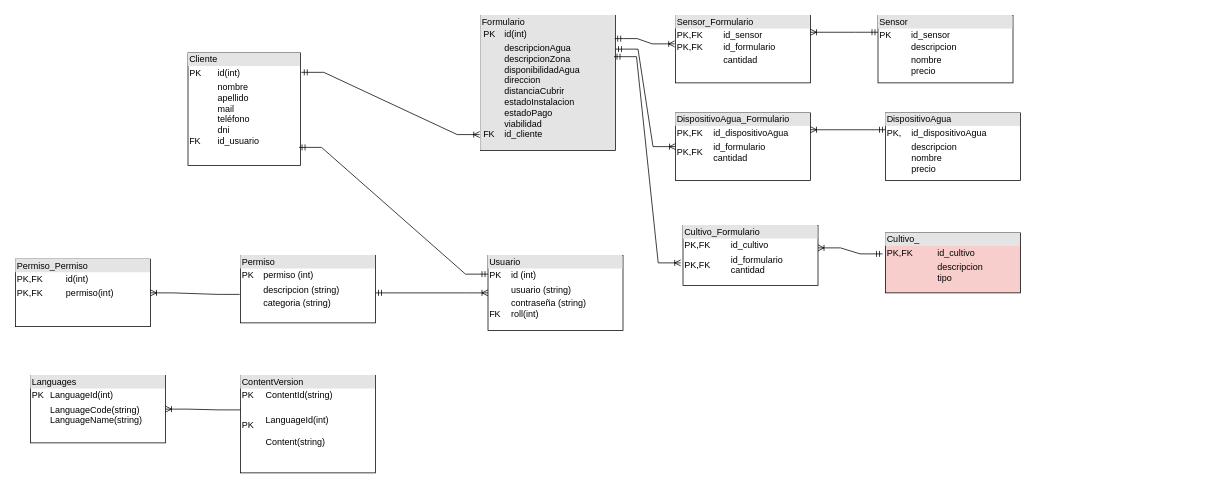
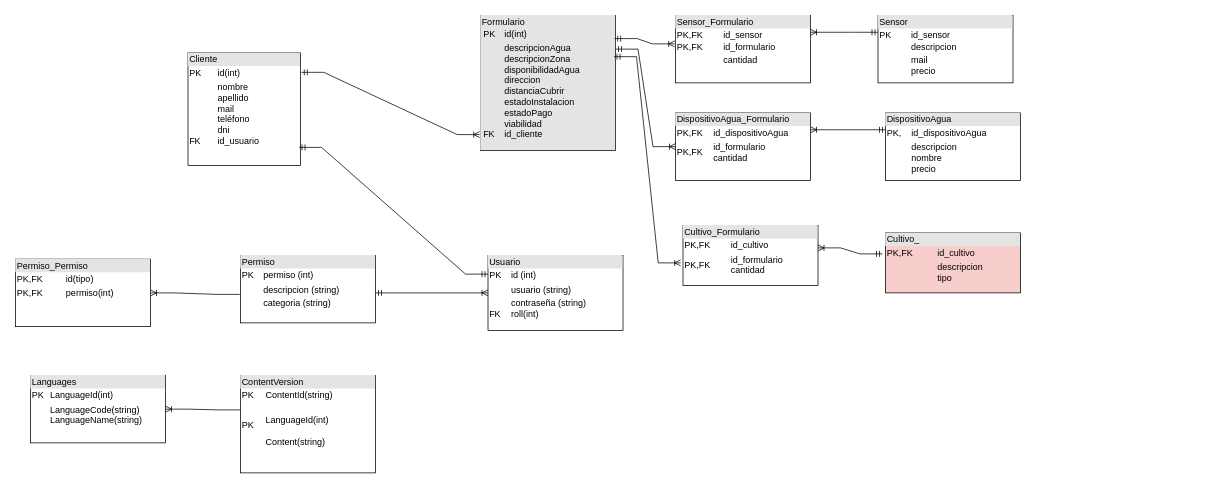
  <mxCell id="0" />
  <mxCell id="1" parent="0" />
  <mxCell id="2" value="&lt;div style=&quot;box-sizing:border-box;width:100%;background:#e4e4e4;padding:2px;&quot;&gt;Usuario&lt;/div&gt;&lt;table style=&quot;width:100%;font-size:1em;&quot; cellpadding=&quot;2&quot; cellspacing=&quot;0&quot;&gt;&lt;tbody&gt;&lt;tr&gt;&lt;td&gt;PK&lt;/td&gt;&lt;td&gt;id (int)&lt;/td&gt;&lt;/tr&gt;&lt;tr&gt;&lt;td&gt;&lt;br&gt;&lt;/td&gt;&lt;td&gt;usuario (string)&lt;/td&gt;&lt;/tr&gt;&lt;tr&gt;&lt;td&gt;&lt;br&gt;FK&lt;/td&gt;&lt;td&gt;contraseña (string)&lt;br&gt;roll(int)&lt;/td&gt;&lt;/tr&gt;&lt;/tbody&gt;&lt;/table&gt;" style="verticalAlign=top;align=left;overflow=fill;html=1;whiteSpace=wrap;" parent="1" vertex="1"><mxGeometry x="650" y="340" width="180" height="100" as="geometry" /></mxCell>
  <mxCell id="3" value="&lt;div style=&quot;box-sizing:border-box;width:100%;background:#e4e4e4;padding:2px;&quot;&gt;Permiso&lt;/div&gt;&lt;table style=&quot;width:100%;font-size:1em;&quot; cellpadding=&quot;2&quot; cellspacing=&quot;0&quot;&gt;&lt;tbody&gt;&lt;tr&gt;&lt;td&gt;PK&lt;/td&gt;&lt;td&gt;permiso (int)&lt;/td&gt;&lt;/tr&gt;&lt;tr&gt;&lt;td&gt;&lt;br&gt;&lt;/td&gt;&lt;td&gt;descripcion (string)&lt;/td&gt;&lt;/tr&gt;&lt;tr&gt;&lt;td&gt;&lt;br&gt;&lt;br&gt;&lt;/td&gt;&lt;td&gt;categoria (string)&lt;br&gt;&lt;br&gt;&lt;/td&gt;&lt;/tr&gt;&lt;/tbody&gt;&lt;/table&gt;" style="verticalAlign=top;align=left;overflow=fill;html=1;whiteSpace=wrap;" parent="1" vertex="1"><mxGeometry x="320" y="340" width="180" height="90" as="geometry" /></mxCell>
  <mxCell id="4" value="" style="edgeStyle=entityRelationEdgeStyle;fontSize=12;html=1;endArrow=ERoneToMany;startArrow=ERmandOne;rounded=0;entryX=0;entryY=0.5;entryDx=0;entryDy=0;" parent="1" target="2" edge="1"><mxGeometry width="100" height="100" relative="1" as="geometry"><mxPoint x="500" y="390" as="sourcePoint" /><mxPoint x="620" y="400" as="targetPoint" /></mxGeometry></mxCell>
- <mxCell id="5" value="&lt;div style=&quot;box-sizing:border-box;width:100%;background:#e4e4e4;padding:2px;&quot;&gt;Permiso_Permiso&lt;/div&gt;&lt;table style=&quot;width:100%;font-size:1em;&quot; cellpadding=&quot;2&quot; cellspacing=&quot;0&quot;&gt;&lt;tbody&gt;&lt;tr&gt;&lt;td&gt;PK,FK&lt;/td&gt;&lt;td&gt;id(int)&lt;/td&gt;&lt;/tr&gt;&lt;tr&gt;&lt;td&gt;PK,FK&lt;/td&gt;&lt;td&gt;permiso(int)&lt;/td&gt;&lt;/tr&gt;&lt;tr&gt;&lt;td&gt;&lt;br&gt;&lt;br&gt;&lt;/td&gt;&lt;td&gt;&lt;br&gt;&lt;br&gt;&lt;/td&gt;&lt;/tr&gt;&lt;/tbody&gt;&lt;/table&gt;" style="verticalAlign=top;align=left;overflow=fill;html=1;whiteSpace=wrap;" parent="1" vertex="1"><mxGeometry x="20" y="345" width="180" height="90" as="geometry" /></mxCell>
+ <mxCell id="5" value="&lt;div style=&quot;box-sizing:border-box;width:100%;background:#e4e4e4;padding:2px;&quot;&gt;Permiso_Permiso&lt;/div&gt;&lt;table style=&quot;width:100%;font-size:1em;&quot; cellpadding=&quot;2&quot; cellspacing=&quot;0&quot;&gt;&lt;tbody&gt;&lt;tr&gt;&lt;td&gt;PK,FK&lt;/td&gt;&lt;td&gt;id(tipo)&lt;/td&gt;&lt;/tr&gt;&lt;tr&gt;&lt;td&gt;PK,FK&lt;/td&gt;&lt;td&gt;permiso(int)&lt;/td&gt;&lt;/tr&gt;&lt;tr&gt;&lt;td&gt;&lt;br&gt;&lt;br&gt;&lt;/td&gt;&lt;td&gt;&lt;br&gt;&lt;br&gt;&lt;/td&gt;&lt;/tr&gt;&lt;/tbody&gt;&lt;/table&gt;" style="verticalAlign=top;align=left;overflow=fill;html=1;whiteSpace=wrap;" parent="1" vertex="1"><mxGeometry x="20" y="345" width="180" height="90" as="geometry" /></mxCell>
  <mxCell id="6" value="" style="edgeStyle=entityRelationEdgeStyle;fontSize=12;html=1;endArrow=ERoneToMany;rounded=0;entryX=1;entryY=0.5;entryDx=0;entryDy=0;exitX=-0.006;exitY=0.578;exitDx=0;exitDy=0;exitPerimeter=0;" parent="1" source="3" target="5" edge="1"><mxGeometry width="100" height="100" relative="1" as="geometry"><mxPoint x="270" y="420" as="sourcePoint" /><mxPoint x="320" y="500" as="targetPoint" /></mxGeometry></mxCell>
  <mxCell id="7" value="&lt;div style=&quot;box-sizing:border-box;width:100%;background:#e4e4e4;padding:2px;&quot;&gt;Languages&lt;/div&gt;&lt;table style=&quot;width:100%;font-size:1em;&quot; cellpadding=&quot;2&quot; cellspacing=&quot;0&quot;&gt;&lt;tbody&gt;&lt;tr&gt;&lt;td&gt;PK&lt;/td&gt;&lt;td&gt;LanguageId(int)&lt;/td&gt;&lt;/tr&gt;&lt;tr&gt;&lt;td&gt;&lt;br&gt;&lt;/td&gt;&lt;td&gt;LanguageCode(string)&lt;br&gt;LanguageName(string)&lt;/td&gt;&lt;/tr&gt;&lt;tr&gt;&lt;td&gt;&lt;br&gt;&lt;br&gt;&lt;/td&gt;&lt;td&gt;&lt;br&gt;&lt;br&gt;&lt;/td&gt;&lt;/tr&gt;&lt;/tbody&gt;&lt;/table&gt;" style="verticalAlign=top;align=left;overflow=fill;html=1;whiteSpace=wrap;" parent="1" vertex="1"><mxGeometry x="40" y="500" width="180" height="90" as="geometry" /></mxCell>
  <mxCell id="8" value="&lt;div style=&quot;box-sizing:border-box;width:100%;background:#e4e4e4;padding:2px;&quot;&gt;ContentVersion&lt;/div&gt;&lt;table style=&quot;width:100%;font-size:1em;&quot; cellpadding=&quot;2&quot; cellspacing=&quot;0&quot;&gt;&lt;tbody&gt;&lt;tr&gt;&lt;td&gt;PK&lt;/td&gt;&lt;td&gt;ContentId(string)&lt;br&gt;&lt;/td&gt;&lt;/tr&gt;&lt;tr&gt;&lt;td&gt;PK&lt;/td&gt;&lt;td&gt;&lt;br&gt;LanguageId(int)&lt;br&gt;&lt;br&gt;Content(string)&lt;/td&gt;&lt;/tr&gt;&lt;tr&gt;&lt;td&gt;&lt;br&gt;&lt;br&gt;&lt;/td&gt;&lt;td&gt;&lt;br&gt;&lt;br&gt;&lt;/td&gt;&lt;/tr&gt;&lt;/tbody&gt;&lt;/table&gt;" style="verticalAlign=top;align=left;overflow=fill;html=1;whiteSpace=wrap;" parent="1" vertex="1"><mxGeometry x="320" y="500" width="180" height="130" as="geometry" /></mxCell>
  <mxCell id="9" value="" style="edgeStyle=entityRelationEdgeStyle;fontSize=12;html=1;endArrow=ERoneToMany;rounded=0;entryX=1;entryY=0.5;entryDx=0;entryDy=0;exitX=0;exitY=0.354;exitDx=0;exitDy=0;exitPerimeter=0;" parent="1" source="8" target="7" edge="1"><mxGeometry width="100" height="100" relative="1" as="geometry"><mxPoint x="270" y="800" as="sourcePoint" /><mxPoint x="370" y="700" as="targetPoint" /></mxGeometry></mxCell>
  <mxCell id="10" value="&lt;div style=&quot;box-sizing:border-box;width:100%;background:#e4e4e4;padding:2px;&quot;&gt;Cliente&lt;/div&gt;&lt;table style=&quot;width:100%;font-size:1em;&quot; cellpadding=&quot;2&quot; cellspacing=&quot;0&quot;&gt;&lt;tbody&gt;&lt;tr&gt;&lt;td&gt;PK&lt;/td&gt;&lt;td&gt;id(int)&lt;/td&gt;&lt;/tr&gt;&lt;tr&gt;&lt;td&gt;&lt;br&gt;&lt;br&gt;&lt;br&gt;&lt;br&gt;&lt;br&gt;FK&lt;/td&gt;&lt;td&gt;nombre&lt;br&gt;apellido&lt;br&gt;mail&lt;br&gt;teléfono&lt;br&gt;dni&lt;br&gt;id_usuario&lt;/td&gt;&lt;/tr&gt;&lt;tr&gt;&lt;td&gt;&lt;br&gt;&lt;br&gt;&lt;/td&gt;&lt;td&gt;&lt;br&gt;&lt;br&gt;&lt;/td&gt;&lt;/tr&gt;&lt;/tbody&gt;&lt;/table&gt;" style="verticalAlign=top;align=left;overflow=fill;html=1;whiteSpace=wrap;" vertex="1" parent="1"><mxGeometry x="250" y="70" width="150" height="150" as="geometry" /></mxCell>
  <mxCell id="11" value="" style="edgeStyle=entityRelationEdgeStyle;fontSize=12;html=1;endArrow=ERmandOne;startArrow=ERmandOne;rounded=0;exitX=0.987;exitY=0.84;exitDx=0;exitDy=0;exitPerimeter=0;entryX=0;entryY=0.25;entryDx=0;entryDy=0;" edge="1" parent="1" source="10" target="2"><mxGeometry width="100" height="100" relative="1" as="geometry"><mxPoint x="520" y="260" as="sourcePoint" /><mxPoint x="620" y="160" as="targetPoint" /></mxGeometry></mxCell>
  <mxCell id="12" value="&lt;div style=&quot;box-sizing:border-box;width:100%;background:#e4e4e4;padding:2px;&quot;&gt;Formulario&lt;table style=&quot;background-color: initial; font-size: 1em; width: 100%;&quot; cellpadding=&quot;2&quot; cellspacing=&quot;0&quot;&gt;&lt;tbody&gt;&lt;tr&gt;&lt;td&gt;PK&lt;/td&gt;&lt;td&gt;id(int)&lt;/td&gt;&lt;/tr&gt;&lt;tr&gt;&lt;td&gt;&lt;br&gt;&lt;br&gt;&lt;br&gt;&lt;br&gt;&lt;br&gt;&lt;br&gt;&lt;br&gt;&lt;br&gt;FK&lt;/td&gt;&lt;td&gt;descripcionAgua&lt;br&gt;descripcionZona&lt;br&gt;disponibilidadAgua&lt;br&gt;direccion&lt;br&gt;distanciaCubrir&lt;br&gt;estadoInstalacion&lt;br&gt;estadoPago&lt;br&gt;viabilidad&lt;br&gt;id_cliente&lt;/td&gt;&lt;/tr&gt;&lt;tr&gt;&lt;td&gt;&lt;br&gt;&lt;br&gt;&lt;/td&gt;&lt;td&gt;&lt;br&gt;&lt;br&gt;&lt;/td&gt;&lt;/tr&gt;&lt;/tbody&gt;&lt;/table&gt;&lt;/div&gt;" style="verticalAlign=top;align=left;overflow=fill;html=1;whiteSpace=wrap;" vertex="1" parent="1"><mxGeometry x="640" y="20" width="180" height="180" as="geometry" /></mxCell>
  <mxCell id="13" value="" style="edgeStyle=entityRelationEdgeStyle;fontSize=12;html=1;endArrow=ERoneToMany;startArrow=ERmandOne;rounded=0;entryX=-0.006;entryY=0.883;entryDx=0;entryDy=0;entryPerimeter=0;exitX=1.007;exitY=0.173;exitDx=0;exitDy=0;exitPerimeter=0;" edge="1" parent="1" source="10" target="12"><mxGeometry width="100" height="100" relative="1" as="geometry"><mxPoint x="420" y="20" as="sourcePoint" /><mxPoint x="570" y="20" as="targetPoint" /></mxGeometry></mxCell>
  <mxCell id="14" value="&lt;div style=&quot;box-sizing:border-box;width:100%;background:#e4e4e4;padding:2px;&quot;&gt;Sensor_Formulario&lt;/div&gt;&lt;table style=&quot;width:100%;font-size:1em;&quot; cellpadding=&quot;2&quot; cellspacing=&quot;0&quot;&gt;&lt;tbody&gt;&lt;tr&gt;&lt;td&gt;PK,FK&lt;br&gt;PK,FK&lt;/td&gt;&lt;td&gt;id_sensor&lt;br&gt;id_formulario&lt;/td&gt;&lt;/tr&gt;&lt;tr&gt;&lt;td&gt;&lt;br&gt;&lt;/td&gt;&lt;td&gt;cantidad&lt;/td&gt;&lt;/tr&gt;&lt;tr&gt;&lt;td&gt;&lt;br&gt;&lt;br&gt;&lt;/td&gt;&lt;td&gt;&lt;br&gt;&lt;br&gt;&lt;/td&gt;&lt;/tr&gt;&lt;/tbody&gt;&lt;/table&gt;" style="verticalAlign=top;align=left;overflow=fill;html=1;whiteSpace=wrap;" vertex="1" parent="1"><mxGeometry x="900" y="20" width="180" height="90" as="geometry" /></mxCell>
  <mxCell id="15" value="&lt;div style=&quot;box-sizing:border-box;width:100%;background:#e4e4e4;padding:2px;&quot;&gt;DispositivoAgua_Formulario&lt;/div&gt;&lt;table style=&quot;width:100%;font-size:1em;&quot; cellpadding=&quot;2&quot; cellspacing=&quot;0&quot;&gt;&lt;tbody&gt;&lt;tr&gt;&lt;td&gt;PK,FK&lt;/td&gt;&lt;td&gt;id_dispositivoAgua&lt;/td&gt;&lt;/tr&gt;&lt;tr&gt;&lt;td&gt;PK,FK&lt;/td&gt;&lt;td&gt;id_formulario&lt;br&gt;cantidad&lt;/td&gt;&lt;/tr&gt;&lt;tr&gt;&lt;td&gt;&lt;br&gt;&lt;br&gt;&lt;/td&gt;&lt;td&gt;&lt;br&gt;&lt;br&gt;&lt;/td&gt;&lt;/tr&gt;&lt;/tbody&gt;&lt;/table&gt;" style="verticalAlign=top;align=left;overflow=fill;html=1;whiteSpace=wrap;" vertex="1" parent="1"><mxGeometry x="900" y="150" width="180" height="90" as="geometry" /></mxCell>
  <mxCell id="16" value="&lt;div style=&quot;box-sizing:border-box;width:100%;background:#e4e4e4;padding:2px;&quot;&gt;Cultivo_Formulario&lt;/div&gt;&lt;table style=&quot;width:100%;font-size:1em;&quot; cellpadding=&quot;2&quot; cellspacing=&quot;0&quot;&gt;&lt;tbody&gt;&lt;tr&gt;&lt;td&gt;PK,FK&lt;/td&gt;&lt;td&gt;id_cultivo&lt;/td&gt;&lt;/tr&gt;&lt;tr&gt;&lt;td&gt;PK,FK&lt;/td&gt;&lt;td&gt;id_formulario&lt;br&gt;cantidad&lt;/td&gt;&lt;/tr&gt;&lt;tr&gt;&lt;td&gt;&lt;br&gt;&lt;br&gt;&lt;/td&gt;&lt;td&gt;&lt;br&gt;&lt;br&gt;&lt;/td&gt;&lt;/tr&gt;&lt;/tbody&gt;&lt;/table&gt;" style="verticalAlign=top;align=left;overflow=fill;html=1;whiteSpace=wrap;" vertex="1" parent="1"><mxGeometry x="910" y="300" width="180" height="80" as="geometry" /></mxCell>
- <mxCell id="17" value="&lt;div style=&quot;box-sizing:border-box;width:100%;background:#e4e4e4;padding:2px;&quot;&gt;Sensor&lt;/div&gt;&lt;table style=&quot;width:100%;font-size:1em;&quot; cellpadding=&quot;2&quot; cellspacing=&quot;0&quot;&gt;&lt;tbody&gt;&lt;tr&gt;&lt;td&gt;PK&lt;br&gt;&lt;br&gt;&lt;/td&gt;&lt;td&gt;id_sensor&lt;br&gt;descripcion&lt;/td&gt;&lt;/tr&gt;&lt;tr&gt;&lt;td&gt;&lt;br&gt;&lt;/td&gt;&lt;td&gt;nombre&lt;br&gt;precio&lt;/td&gt;&lt;/tr&gt;&lt;tr&gt;&lt;td&gt;&lt;br&gt;&lt;br&gt;&lt;/td&gt;&lt;td&gt;&lt;br&gt;&lt;br&gt;&lt;/td&gt;&lt;/tr&gt;&lt;/tbody&gt;&lt;/table&gt;" style="verticalAlign=top;align=left;overflow=fill;html=1;whiteSpace=wrap;" vertex="1" parent="1"><mxGeometry x="1170" y="20" width="180" height="90" as="geometry" /></mxCell>
+ <mxCell id="17" value="&lt;div style=&quot;box-sizing:border-box;width:100%;background:#e4e4e4;padding:2px;&quot;&gt;Sensor&lt;/div&gt;&lt;table style=&quot;width:100%;font-size:1em;&quot; cellpadding=&quot;2&quot; cellspacing=&quot;0&quot;&gt;&lt;tbody&gt;&lt;tr&gt;&lt;td&gt;PK&lt;br&gt;&lt;br&gt;&lt;/td&gt;&lt;td&gt;id_sensor&lt;br&gt;descripcion&lt;/td&gt;&lt;/tr&gt;&lt;tr&gt;&lt;td&gt;&lt;br&gt;&lt;/td&gt;&lt;td&gt;mail&lt;br&gt;precio&lt;/td&gt;&lt;/tr&gt;&lt;tr&gt;&lt;td&gt;&lt;br&gt;&lt;br&gt;&lt;/td&gt;&lt;td&gt;&lt;br&gt;&lt;br&gt;&lt;/td&gt;&lt;/tr&gt;&lt;/tbody&gt;&lt;/table&gt;" style="verticalAlign=top;align=left;overflow=fill;html=1;whiteSpace=wrap;" vertex="1" parent="1"><mxGeometry x="1170" y="20" width="180" height="90" as="geometry" /></mxCell>
  <mxCell id="18" value="" style="edgeStyle=entityRelationEdgeStyle;fontSize=12;html=1;endArrow=ERoneToMany;startArrow=ERmandOne;rounded=0;entryX=-0.006;entryY=0.422;entryDx=0;entryDy=0;entryPerimeter=0;exitX=0.994;exitY=0.172;exitDx=0;exitDy=0;exitPerimeter=0;" edge="1" parent="1" source="12" target="14"><mxGeometry width="100" height="100" relative="1" as="geometry"><mxPoint x="730" y="240" as="sourcePoint" /><mxPoint x="968" y="323" as="targetPoint" /></mxGeometry></mxCell>
  <mxCell id="19" value="" style="edgeStyle=entityRelationEdgeStyle;fontSize=12;html=1;endArrow=ERoneToMany;startArrow=ERmandOne;rounded=0;entryX=1;entryY=0.25;entryDx=0;entryDy=0;exitX=0;exitY=0.25;exitDx=0;exitDy=0;" edge="1" parent="1" source="17" target="14"><mxGeometry width="100" height="100" relative="1" as="geometry"><mxPoint x="1150" y="150" as="sourcePoint" /><mxPoint x="1230" y="157" as="targetPoint" /><Array as="points"><mxPoint x="1491" y="229" /></Array></mxGeometry></mxCell>
  <mxCell id="20" value="&lt;div style=&quot;box-sizing:border-box;width:100%;background:#e4e4e4;padding:2px;&quot;&gt;DispositivoAgua&lt;/div&gt;&lt;table style=&quot;width:100%;font-size:1em;&quot; cellpadding=&quot;2&quot; cellspacing=&quot;0&quot;&gt;&lt;tbody&gt;&lt;tr&gt;&lt;td&gt;PK,&lt;/td&gt;&lt;td&gt;id_dispositivoAgua&lt;/td&gt;&lt;/tr&gt;&lt;tr&gt;&lt;td&gt;&lt;br&gt;&lt;/td&gt;&lt;td&gt;descripcion&lt;br&gt;nombre&lt;br&gt;precio&lt;/td&gt;&lt;/tr&gt;&lt;tr&gt;&lt;td&gt;&lt;br&gt;&lt;br&gt;&lt;/td&gt;&lt;td&gt;&lt;br&gt;&lt;br&gt;&lt;/td&gt;&lt;/tr&gt;&lt;/tbody&gt;&lt;/table&gt;" style="verticalAlign=top;align=left;overflow=fill;html=1;whiteSpace=wrap;" vertex="1" parent="1"><mxGeometry x="1180" y="150" width="180" height="90" as="geometry" /></mxCell>
  <mxCell id="21" value="&lt;div style=&quot;box-sizing:border-box;width:100%;background:#e4e4e4;padding:2px;&quot;&gt;Cultivo_&lt;/div&gt;&lt;table style=&quot;width:100%;font-size:1em;&quot; cellpadding=&quot;2&quot; cellspacing=&quot;0&quot;&gt;&lt;tbody&gt;&lt;tr&gt;&lt;td&gt;PK,FK&lt;/td&gt;&lt;td&gt;id_cultivo&lt;/td&gt;&lt;/tr&gt;&lt;tr&gt;&lt;td&gt;&lt;br&gt;&lt;/td&gt;&lt;td&gt;descripcion&lt;br&gt;tipo&lt;/td&gt;&lt;/tr&gt;&lt;tr&gt;&lt;td&gt;&lt;br&gt;&lt;br&gt;&lt;/td&gt;&lt;td&gt;&lt;br&gt;&lt;br&gt;&lt;/td&gt;&lt;/tr&gt;&lt;/tbody&gt;&lt;/table&gt;" style="verticalAlign=top;align=left;overflow=fill;html=1;whiteSpace=wrap;fillColor=#f8cecc;" vertex="1" parent="1"><mxGeometry x="1180" y="310" width="180" height="80" as="geometry" /></mxCell>
  <mxCell id="22" value="" style="edgeStyle=entityRelationEdgeStyle;fontSize=12;html=1;endArrow=ERoneToMany;startArrow=ERmandOne;rounded=0;entryX=0;entryY=0.5;entryDx=0;entryDy=0;exitX=1;exitY=0.25;exitDx=0;exitDy=0;" edge="1" parent="1" source="12" target="15"><mxGeometry width="100" height="100" relative="1" as="geometry"><mxPoint x="829" y="61" as="sourcePoint" /><mxPoint x="909" y="68" as="targetPoint" /><Array as="points"><mxPoint x="870" y="110" /></Array></mxGeometry></mxCell>
  <mxCell id="23" value="" style="edgeStyle=entityRelationEdgeStyle;fontSize=12;html=1;endArrow=ERoneToMany;startArrow=ERmandOne;rounded=0;entryX=-0.017;entryY=0.625;entryDx=0;entryDy=0;entryPerimeter=0;exitX=0.989;exitY=0.306;exitDx=0;exitDy=0;exitPerimeter=0;" edge="1" parent="1" source="12" target="16"><mxGeometry width="100" height="100" relative="1" as="geometry"><mxPoint x="839" y="71" as="sourcePoint" /><mxPoint x="919" y="78" as="targetPoint" /></mxGeometry></mxCell>
  <mxCell id="24" value="" style="edgeStyle=entityRelationEdgeStyle;fontSize=12;html=1;endArrow=ERoneToMany;startArrow=ERmandOne;rounded=0;entryX=1;entryY=0.25;entryDx=0;entryDy=0;exitX=0;exitY=0.25;exitDx=0;exitDy=0;" edge="1" parent="1" source="20" target="15"><mxGeometry width="100" height="100" relative="1" as="geometry"><mxPoint x="1230" y="130" as="sourcePoint" /><mxPoint x="1140" y="130" as="targetPoint" /><Array as="points"><mxPoint x="1551" y="316" /></Array></mxGeometry></mxCell>
  <mxCell id="25" value="" style="edgeStyle=entityRelationEdgeStyle;fontSize=12;html=1;endArrow=ERoneToMany;startArrow=ERmandOne;rounded=0;entryX=1;entryY=0.375;entryDx=0;entryDy=0;entryPerimeter=0;exitX=-0.022;exitY=0.35;exitDx=0;exitDy=0;exitPerimeter=0;" edge="1" parent="1" source="21" target="16"><mxGeometry width="100" height="100" relative="1" as="geometry"><mxPoint x="1178" y="330" as="sourcePoint" /><mxPoint x="1120" y="240" as="targetPoint" /><Array as="points"><mxPoint x="1591" y="383" /></Array></mxGeometry></mxCell>
